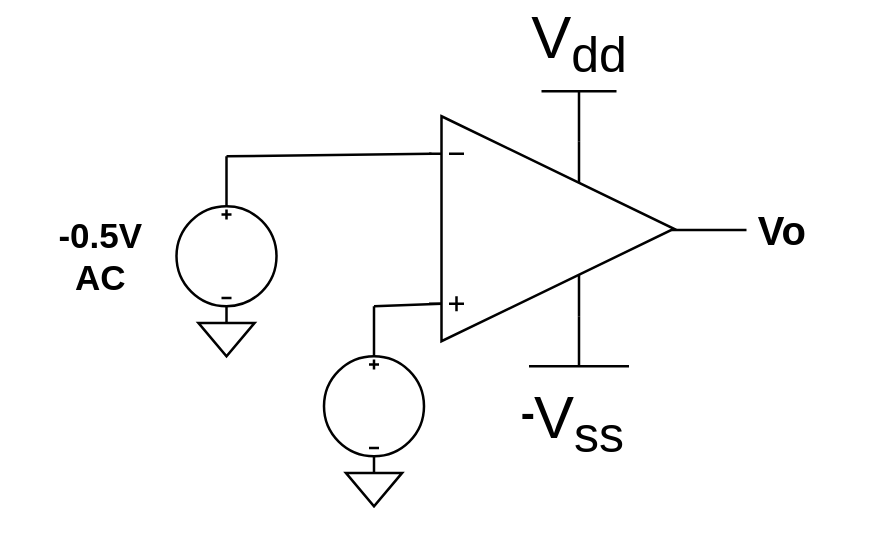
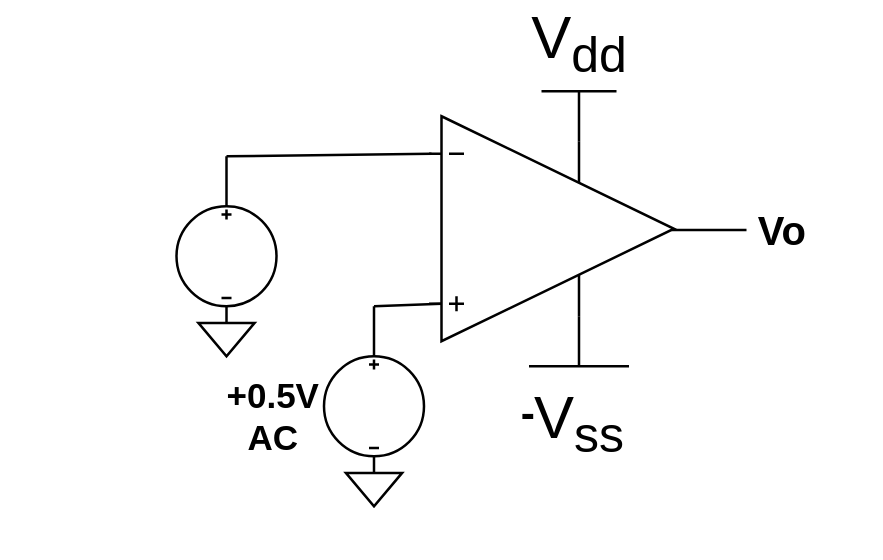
  <mxCell id="0" />
  <mxCell id="1" parent="0" />
  <mxCell id="2" value="" style="verticalLabelPosition=bottom;shadow=0;dashed=0;align=center;html=1;verticalAlign=top;shape=mxgraph.electrical.abstract.operational_amp_1;direction=east;" vertex="1" parent="1"><mxGeometry x="171" y="30" width="98" height="90" as="geometry" /></mxCell>
  <mxCell id="3" value="V&lt;sub&gt;dd&lt;/sub&gt;" style="verticalLabelPosition=top;verticalAlign=bottom;shape=mxgraph.electrical.signal_sources.vdd;shadow=0;dashed=0;align=center;strokeWidth=1;fontSize=24;html=1;flipV=1;" vertex="1" parent="1"><mxGeometry x="216" y="20" width="30" height="20" as="geometry" /></mxCell>
  <mxCell id="4" value="V&lt;sub&gt;ss&lt;/sub&gt;" style="pointerEvents=1;verticalLabelPosition=bottom;shadow=0;dashed=0;align=center;html=1;verticalAlign=top;shape=mxgraph.electrical.signal_sources.vss2;fontSize=24;flipV=1;" vertex="1" parent="1"><mxGeometry x="211" y="110" width="40" height="20" as="geometry" /></mxCell>
  <mxCell id="5" value="" style="endArrow=none;html=1;" edge="1" parent="1"><mxGeometry width="50" height="50" relative="1" as="geometry"><mxPoint x="268" y="75.5" as="sourcePoint" /><mxPoint x="298" y="75.5" as="targetPoint" /></mxGeometry></mxCell>
  <mxCell id="6" value="&lt;div style=&quot;text-align: center&quot;&gt;&lt;font face=&quot;helvetica&quot; size=&quot;1&quot;&gt;&lt;b style=&quot;font-size: 16px&quot;&gt;Vo&lt;/b&gt;&lt;/font&gt;&lt;/div&gt;" style="text;whiteSpace=wrap;html=1;" vertex="1" parent="1"><mxGeometry x="301" y="60" width="30" height="30" as="geometry" /></mxCell>
  <mxCell id="7" value="&lt;font style=&quot;font-size: 17px&quot;&gt;-&lt;/font&gt;" style="text;html=1;strokeColor=none;fillColor=none;align=center;verticalAlign=middle;whiteSpace=wrap;rounded=0;fontSize=17;fontStyle=1" vertex="1" parent="1"><mxGeometry x="191" y="140" width="40" height="20" as="geometry" /></mxCell>
  <mxCell id="8" value="" style="pointerEvents=1;verticalLabelPosition=bottom;shadow=0;dashed=0;align=center;html=1;verticalAlign=top;shape=mxgraph.electrical.signal_sources.dc_source_3;" vertex="1" parent="1"><mxGeometry x="70" y="66" width="40" height="40" as="geometry" /></mxCell>
  <mxCell id="9" value="" style="endArrow=none;html=1;" edge="1" parent="1"><mxGeometry width="50" height="50" relative="1" as="geometry"><mxPoint x="90" y="66" as="sourcePoint" /><mxPoint x="90" y="46" as="targetPoint" /></mxGeometry></mxCell>
  <mxCell id="10" value="" style="endArrow=none;html=1;entryX=0.95;entryY=0.6;entryDx=0;entryDy=0;entryPerimeter=0;" edge="1" parent="1"><mxGeometry width="50" height="50" relative="1" as="geometry"><mxPoint x="90" y="46" as="sourcePoint" /><mxPoint x="172" y="45" as="targetPoint" /></mxGeometry></mxCell>
  <mxCell id="11" value="" style="pointerEvents=1;verticalLabelPosition=bottom;shadow=0;dashed=0;align=center;html=1;verticalAlign=top;shape=mxgraph.electrical.signal_sources.signal_ground;" vertex="1" parent="1"><mxGeometry x="78.75" y="106" width="22.5" height="20" as="geometry" /></mxCell>
- <mxCell id="12" value="&lt;b style=&quot;font-size: 14px&quot;&gt;-0.5V&lt;br&gt;AC&lt;/b&gt;" style="text;html=1;strokeColor=none;fillColor=none;align=center;verticalAlign=middle;whiteSpace=wrap;rounded=0;" vertex="1" parent="1"><mxGeometry x="20" y="76" width="40" height="20" as="geometry" /></mxCell>
  <mxCell id="13" value="" style="pointerEvents=1;verticalLabelPosition=bottom;shadow=0;dashed=0;align=center;html=1;verticalAlign=top;shape=mxgraph.electrical.signal_sources.dc_source_3;" vertex="1" parent="1"><mxGeometry x="129" y="126" width="40" height="40" as="geometry" /></mxCell>
  <mxCell id="14" value="" style="endArrow=none;html=1;" edge="1" parent="1"><mxGeometry width="50" height="50" relative="1" as="geometry"><mxPoint x="149" y="126" as="sourcePoint" /><mxPoint x="149" y="106" as="targetPoint" /></mxGeometry></mxCell>
  <mxCell id="15" value="" style="endArrow=none;html=1;" edge="1" parent="1"><mxGeometry width="50" height="50" relative="1" as="geometry"><mxPoint x="149" y="106" as="sourcePoint" /><mxPoint x="176" y="105" as="targetPoint" /></mxGeometry></mxCell>
  <mxCell id="16" value="" style="pointerEvents=1;verticalLabelPosition=bottom;shadow=0;dashed=0;align=center;html=1;verticalAlign=top;shape=mxgraph.electrical.signal_sources.signal_ground;" vertex="1" parent="1"><mxGeometry x="137.75" y="166" width="22.5" height="20" as="geometry" /></mxCell>
+ <mxCell id="17" value="&lt;b style=&quot;font-size: 14px&quot;&gt;+0.5V&lt;br&gt;AC&lt;/b&gt;" style="text;html=1;strokeColor=none;fillColor=none;align=center;verticalAlign=middle;whiteSpace=wrap;rounded=0;" vertex="1" parent="1"><mxGeometry x="89" y="140" width="40" height="20" as="geometry" /></mxCell>
